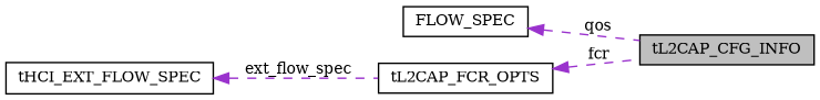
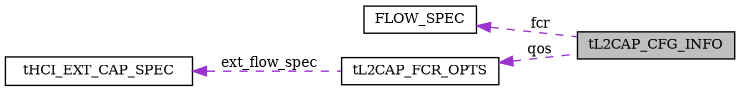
  digraph {
    fontname="DejaVu Serif"
    rankdir=LR
    node [color=black fillcolor=white fontname="DejaVu Serif" fontsize=10 shape=record style=filled]
    edge [color=darkorchid3 dir=back fontname="DejaVu Serif" fontsize=10 labelfontname=Helvetica labelfontsize=10 style=dashed]
    n1 [fillcolor=grey75 fontcolor=black height=0.2 label=tL2CAP_CFG_INFO width=0.4]
    n2 [height=0.2 label=FLOW_SPEC width=0.4]
    n3 [height=0.2 label=tL2CAP_FCR_OPTS width=0.4]
-   n4 [height=0.2 label=tHCI_EXT_FLOW_SPEC width=0.4]
-   n2 -> n1 [label=" qos"]
-   n3 -> n1 [label=" fcr"]
+   n4 [height=0.2 label=tHCI_EXT_CAP_SPEC width=0.4]
+   n2 -> n1 [label=" fcr"]
+   n3 -> n1 [label=" qos"]
    n4 -> n3 [label=" ext_flow_spec"]
  }
